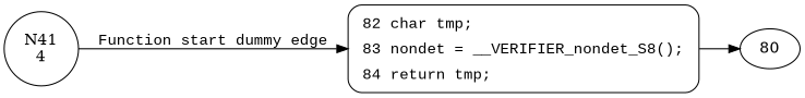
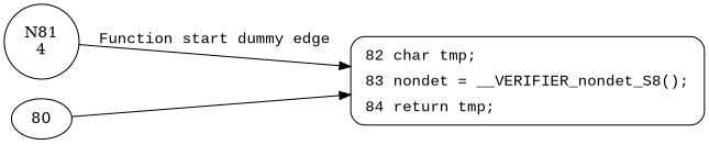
  digraph {
    rankdir=LR
-   n1 [label="N41\n4" shape=circle]
+   n1 [label="N81\n4" shape=circle]
    n2 [fillcolor=white fontname="Courier New" label=<<table border="0" cellborder="0" cellpadding="3" bgcolor="white"><tr><td align="right">82</td><td align="left">char tmp;</td></tr><tr><td align="right">83</td><td align="left">nondet = __VERIFIER_nondet_S8();</td></tr><tr><td align="right">84</td><td align="left">return tmp;</td></tr></table>> penwidth=1 shape=Mrecord style="filled,bold"]
    80
    n1 -> n2 [fontname="Courier New" label="Function start dummy edge"]
-   n2 -> 80
+   80 -> n2
  }
